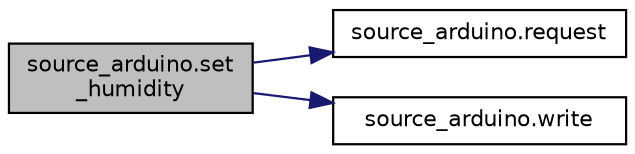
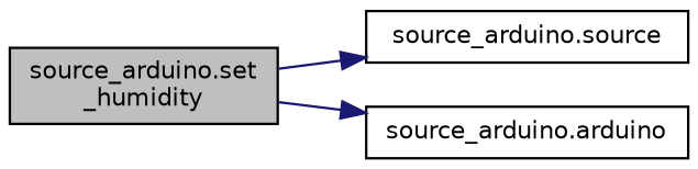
  digraph {
    rankdir=LR
    node [color=black fillcolor=white fontname=Helvetica fontsize=10 shape=record style=filled]
    edge [color=midnightblue fontname=Helvetica fontsize=10 labelfontname=Helvetica labelfontsize=10 style=solid]
    n1 [fillcolor=grey75 fontcolor=black height=0.2 label="source_arduino.set\l_humidity" width=0.4]
-   n2 [height=0.2 label="source_arduino.request" width=0.4]
-   n3 [height=0.2 label="source_arduino.write" width=0.4]
+   n2 [height=0.2 label="source_arduino.source" width=0.4]
+   n3 [height=0.2 label="source_arduino.arduino" width=0.4]
    n1 -> n2
    n1 -> n3
  }
